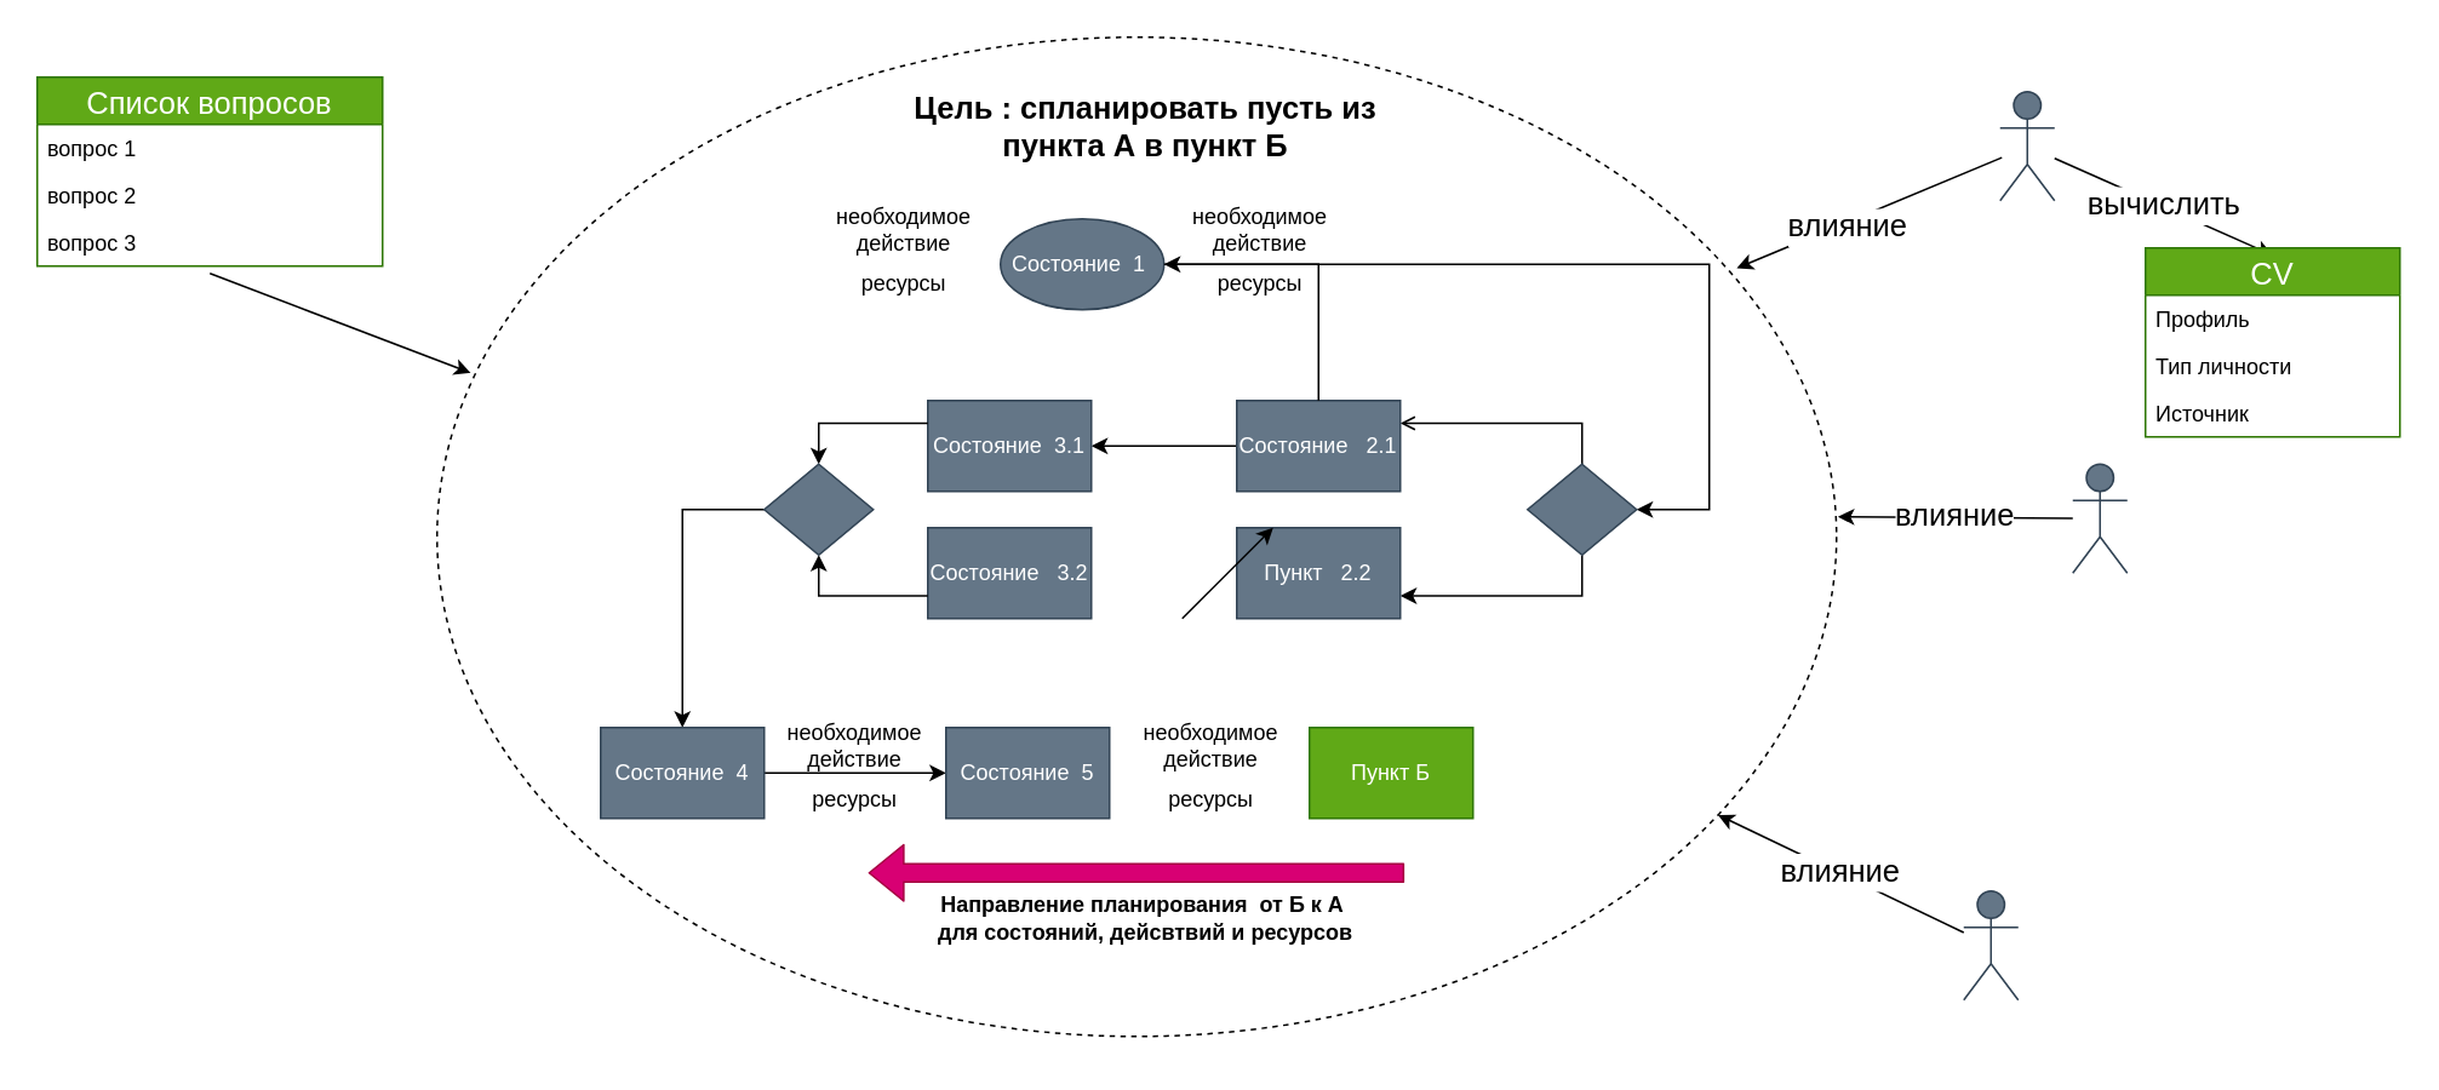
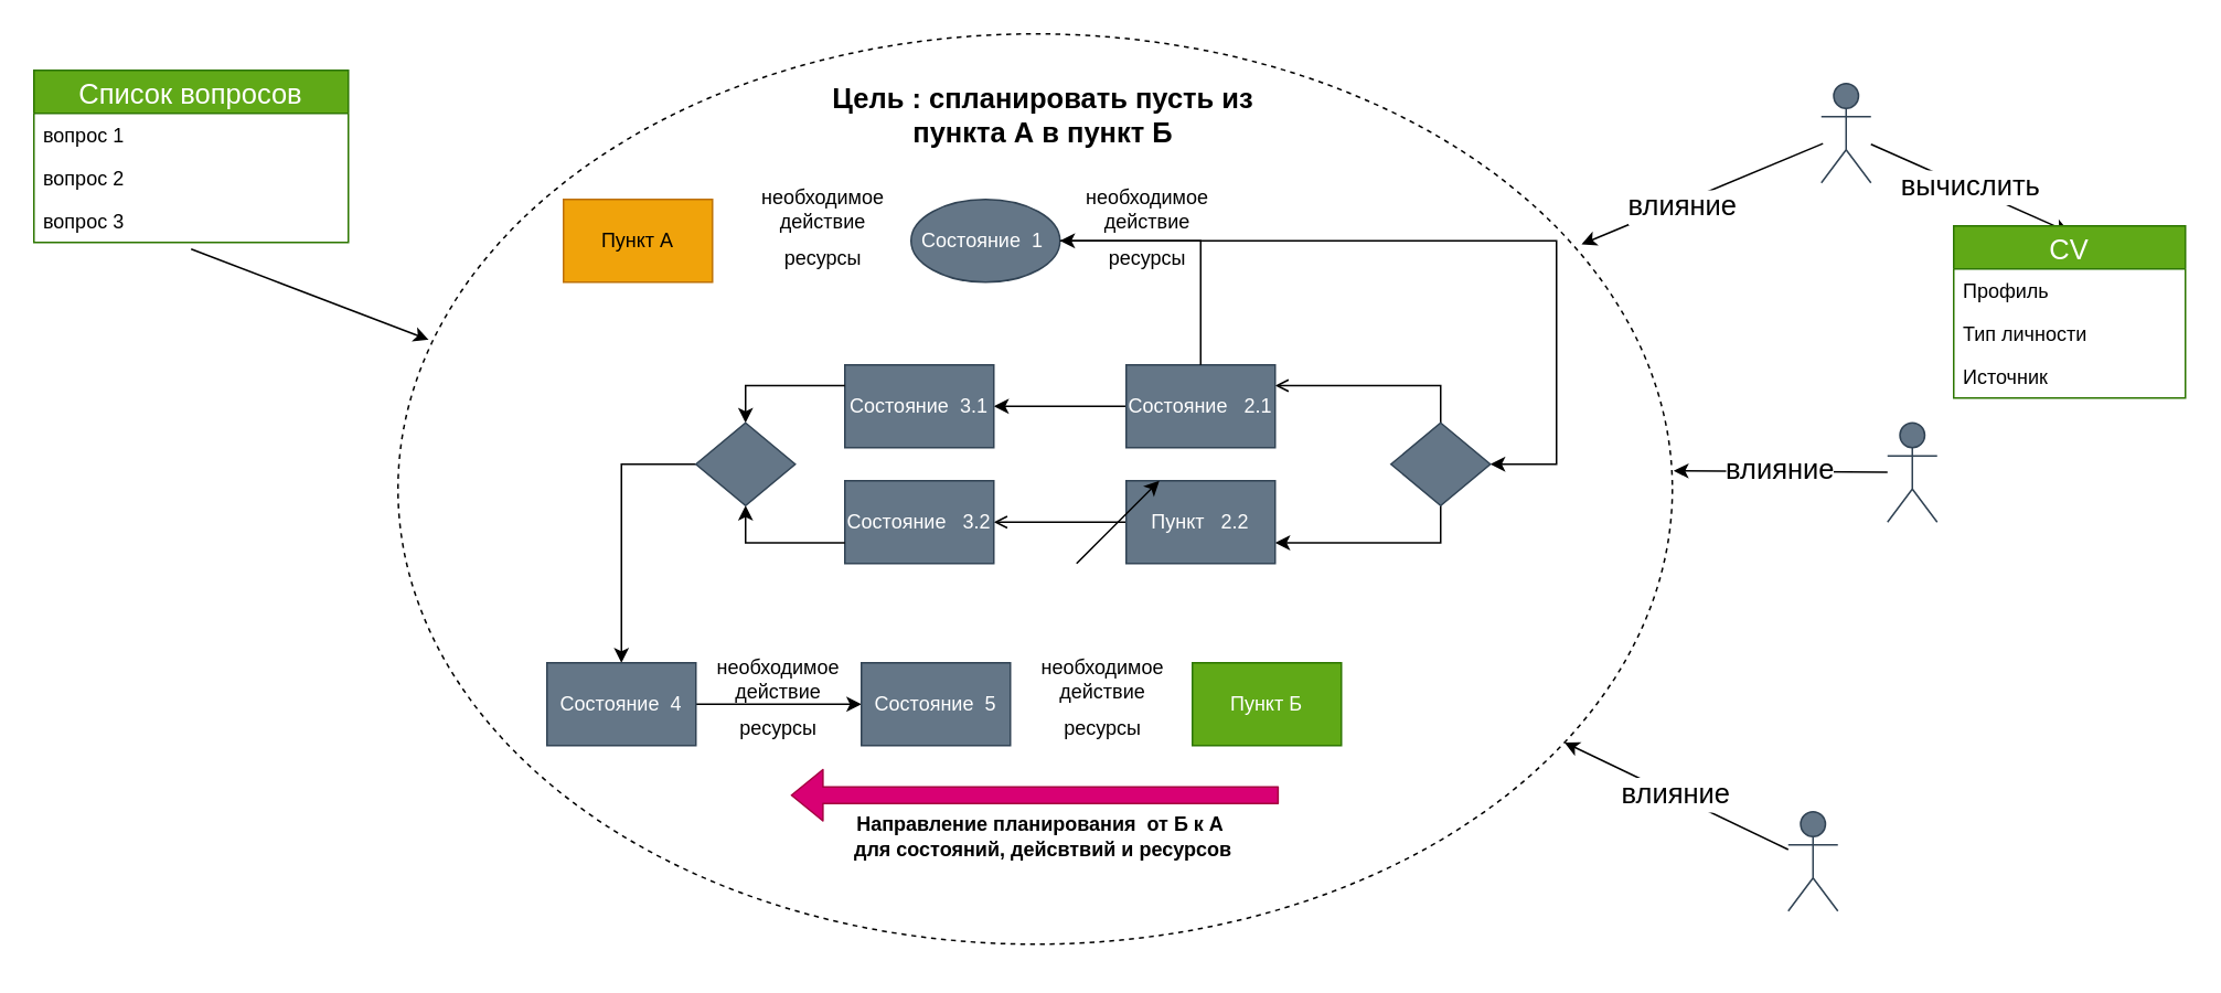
  <mxCell id="0" />
  <mxCell id="1" parent="0" />
  <mxCell id="2" value="" style="ellipse;whiteSpace=wrap;html=1;align=center;dashed=1;" vertex="1" parent="1"><mxGeometry x="240" y="20" width="770" height="550" as="geometry" /></mxCell>
  <mxCell id="3" value="Цель : спланировать пусть из пункта А в пункт Б" style="rounded=0;whiteSpace=wrap;html=1;strokeColor=none;align=center;fontStyle=1;fontSize=17;" vertex="1" parent="1"><mxGeometry x="475" y="60" width="310" height="20" as="geometry" /></mxCell>
+ <mxCell id="4" value="Пункт А" style="rounded=0;whiteSpace=wrap;html=1;align=center;fillColor=#f0a30a;strokeColor=#BD7000;fontColor=#000000;" vertex="1" parent="1"><mxGeometry x="340" y="120" width="90" height="50" as="geometry" /></mxCell>
  <mxCell id="5" value="Пункт Б" style="rounded=0;whiteSpace=wrap;html=1;align=center;fillColor=#60a917;strokeColor=#2D7600;fontColor=#ffffff;" vertex="1" parent="1"><mxGeometry x="720" y="400" width="90" height="50" as="geometry" /></mxCell>
  <mxCell id="6" style="edgeStyle=orthogonalEdgeStyle;rounded=0;orthogonalLoop=1;jettySize=auto;html=1;entryX=1;entryY=0.5;entryDx=0;entryDy=0;startArrow=classic;startFill=1;endArrow=none;endFill=0;" edge="1" parent="1" source="7" target="9"><mxGeometry relative="1" as="geometry" /></mxCell>
  <mxCell id="7" value="Состояние&amp;nbsp; 5" style="rounded=0;whiteSpace=wrap;html=1;align=center;fillColor=#647687;strokeColor=#314354;fontColor=#ffffff;" vertex="1" parent="1"><mxGeometry x="520" y="400" width="90" height="50" as="geometry" /></mxCell>
  <mxCell id="8" style="edgeStyle=orthogonalEdgeStyle;rounded=0;orthogonalLoop=1;jettySize=auto;html=1;entryX=0;entryY=0.5;entryDx=0;entryDy=0;startArrow=classic;startFill=1;endArrow=none;endFill=0;" edge="1" parent="1" source="9" target="24"><mxGeometry relative="1" as="geometry" /></mxCell>
  <mxCell id="9" value="Состояние&amp;nbsp; 4" style="rounded=0;whiteSpace=wrap;html=1;align=center;fillColor=#647687;strokeColor=#314354;fontColor=#ffffff;" vertex="1" parent="1"><mxGeometry x="330" y="400" width="90" height="50" as="geometry" /></mxCell>
  <mxCell id="10" value="" style="edgeStyle=orthogonalEdgeStyle;rounded=0;orthogonalLoop=1;jettySize=auto;html=1;endArrow=none;endFill=0;startArrow=classic;startFill=1;" edge="1" parent="1" source="11" target="13"><mxGeometry relative="1" as="geometry" /></mxCell>
  <mxCell id="11" value="Состояние&amp;nbsp;&amp;nbsp;3.1" style="rounded=0;whiteSpace=wrap;html=1;align=center;fillColor=#647687;strokeColor=#314354;fontColor=#ffffff;" vertex="1" parent="1"><mxGeometry x="510" y="220" width="90" height="50" as="geometry" /></mxCell>
  <mxCell id="12" style="edgeStyle=orthogonalEdgeStyle;rounded=0;orthogonalLoop=1;jettySize=auto;html=1;entryX=0.5;entryY=0;entryDx=0;entryDy=0;exitX=1;exitY=0.25;exitDx=0;exitDy=0;endArrow=none;endFill=0;startArrow=open;startFill=0;" edge="1" parent="1" source="13" target="21"><mxGeometry relative="1" as="geometry"><Array as="points"><mxPoint x="870" y="233" /></Array></mxGeometry></mxCell>
  <mxCell id="13" value="Состояние&amp;nbsp;&amp;nbsp;&amp;nbsp;2.1" style="rounded=0;whiteSpace=wrap;html=1;align=center;fillColor=#647687;strokeColor=#314354;fontColor=#ffffff;" vertex="1" parent="1"><mxGeometry x="680" y="220" width="90" height="50" as="geometry" /></mxCell>
  <mxCell id="14" style="edgeStyle=orthogonalEdgeStyle;rounded=0;orthogonalLoop=1;jettySize=auto;html=1;endArrow=none;endFill=0;startArrow=classic;startFill=1;" edge="1" parent="1" source="15" target="13"><mxGeometry relative="1" as="geometry" /></mxCell>
  <mxCell id="15" value="Состояние&amp;nbsp; 1&amp;nbsp;" style="ellipse;whiteSpace=wrap;html=1;align=center;fillColor=#647687;strokeColor=#314354;fontColor=#ffffff;" vertex="1" parent="1"><mxGeometry x="550" y="120" width="90" height="50" as="geometry" /></mxCell>
+ <mxCell id="16" value="" style="edgeStyle=orthogonalEdgeStyle;rounded=0;orthogonalLoop=1;jettySize=auto;html=1;endArrow=none;endFill=0;startArrow=open;startFill=0;" edge="1" parent="1" source="17" target="19"><mxGeometry relative="1" as="geometry" /></mxCell>
  <mxCell id="17" value="Состояние&amp;nbsp;&amp;nbsp;&amp;nbsp;3.2" style="rounded=0;whiteSpace=wrap;html=1;align=center;fillColor=#647687;strokeColor=#314354;fontColor=#ffffff;" vertex="1" parent="1"><mxGeometry x="510" y="290" width="90" height="50" as="geometry" /></mxCell>
  <mxCell id="18" style="edgeStyle=orthogonalEdgeStyle;rounded=0;orthogonalLoop=1;jettySize=auto;html=1;entryX=0.5;entryY=1;entryDx=0;entryDy=0;exitX=1;exitY=0.75;exitDx=0;exitDy=0;endArrow=none;endFill=0;startArrow=classic;startFill=1;" edge="1" parent="1" source="19" target="21"><mxGeometry relative="1" as="geometry"><Array as="points"><mxPoint x="870" y="328" /></Array></mxGeometry></mxCell>
  <mxCell id="19" value="Пункт&amp;nbsp;&amp;nbsp;&amp;nbsp;2.2" style="rounded=0;whiteSpace=wrap;html=1;align=center;fillColor=#647687;strokeColor=#314354;fontColor=#ffffff;" vertex="1" parent="1"><mxGeometry x="680" y="290" width="90" height="50" as="geometry" /></mxCell>
  <mxCell id="20" style="edgeStyle=orthogonalEdgeStyle;rounded=0;orthogonalLoop=1;jettySize=auto;html=1;entryX=1;entryY=0.5;entryDx=0;entryDy=0;endArrow=none;endFill=0;startArrow=classic;startFill=1;" edge="1" parent="1" source="21" target="15"><mxGeometry relative="1" as="geometry"><Array as="points"><mxPoint x="940" y="280" /><mxPoint x="940" y="145" /></Array></mxGeometry></mxCell>
  <mxCell id="21" value="" style="rhombus;whiteSpace=wrap;html=1;align=center;fillColor=#647687;strokeColor=#314354;fontColor=#ffffff;" vertex="1" parent="1"><mxGeometry x="840" y="255" width="60" height="50" as="geometry" /></mxCell>
  <mxCell id="22" style="edgeStyle=orthogonalEdgeStyle;rounded=0;orthogonalLoop=1;jettySize=auto;html=1;entryX=0;entryY=0.25;entryDx=0;entryDy=0;exitX=0.5;exitY=0;exitDx=0;exitDy=0;endArrow=none;endFill=0;startArrow=classic;startFill=1;" edge="1" parent="1" source="24" target="11"><mxGeometry relative="1" as="geometry" /></mxCell>
  <mxCell id="23" style="edgeStyle=orthogonalEdgeStyle;rounded=0;orthogonalLoop=1;jettySize=auto;html=1;entryX=0;entryY=0.75;entryDx=0;entryDy=0;startArrow=classic;startFill=1;endArrow=none;endFill=0;exitX=0.5;exitY=1;exitDx=0;exitDy=0;" edge="1" parent="1" source="24" target="17"><mxGeometry relative="1" as="geometry" /></mxCell>
  <mxCell id="24" value="" style="rhombus;whiteSpace=wrap;html=1;align=center;fillColor=#647687;strokeColor=#314354;fontColor=#ffffff;" vertex="1" parent="1"><mxGeometry x="420" y="255" width="60" height="50" as="geometry" /></mxCell>
  <mxCell id="25" value="" style="shape=flexArrow;endArrow=classic;html=1;fillColor=#d80073;strokeColor=#A50040;" edge="1" parent="1"><mxGeometry width="50" height="50" relative="1" as="geometry"><mxPoint x="772.25" y="480" as="sourcePoint" /><mxPoint x="477.25" y="480" as="targetPoint" /></mxGeometry></mxCell>
  <mxCell id="26" value="Направление планирования&amp;nbsp; от Б к А&amp;nbsp;&lt;br&gt;для состояний, дейсвтвий и ресурсов" style="text;html=1;strokeColor=none;fillColor=none;align=center;verticalAlign=middle;whiteSpace=wrap;rounded=0;fontStyle=1" vertex="1" parent="1"><mxGeometry x="497.25" y="490" width="265.5" height="30" as="geometry" /></mxCell>
  <mxCell id="27" value="необходимое действие" style="text;html=1;strokeColor=none;fillColor=none;align=center;verticalAlign=middle;whiteSpace=wrap;rounded=0;" vertex="1" parent="1"><mxGeometry x="645.5" y="400" width="40" height="20" as="geometry" /></mxCell>
  <mxCell id="28" value="необходимое действие" style="text;html=1;strokeColor=none;fillColor=none;align=center;verticalAlign=middle;whiteSpace=wrap;rounded=0;" vertex="1" parent="1"><mxGeometry x="450" y="400" width="40" height="20" as="geometry" /></mxCell>
  <mxCell id="29" value="ресурсы" style="text;html=1;strokeColor=none;fillColor=none;align=center;verticalAlign=middle;whiteSpace=wrap;rounded=0;" vertex="1" parent="1"><mxGeometry x="645.5" y="430" width="40" height="20" as="geometry" /></mxCell>
  <mxCell id="30" value="ресурсы" style="text;html=1;strokeColor=none;fillColor=none;align=center;verticalAlign=middle;whiteSpace=wrap;rounded=0;" vertex="1" parent="1"><mxGeometry x="450" y="430" width="40" height="20" as="geometry" /></mxCell>
  <mxCell id="31" value="необходимое действие" style="text;html=1;strokeColor=none;fillColor=none;align=center;verticalAlign=middle;whiteSpace=wrap;rounded=0;" vertex="1" parent="1"><mxGeometry x="672.75" y="116" width="40" height="20" as="geometry" /></mxCell>
  <mxCell id="32" value="необходимое действие" style="text;html=1;strokeColor=none;fillColor=none;align=center;verticalAlign=middle;whiteSpace=wrap;rounded=0;" vertex="1" parent="1"><mxGeometry x="477.25" y="116" width="40" height="20" as="geometry" /></mxCell>
  <mxCell id="33" value="ресурсы" style="text;html=1;strokeColor=none;fillColor=none;align=center;verticalAlign=middle;whiteSpace=wrap;rounded=0;" vertex="1" parent="1"><mxGeometry x="672.75" y="146" width="40" height="20" as="geometry" /></mxCell>
  <mxCell id="34" value="ресурсы" style="text;html=1;strokeColor=none;fillColor=none;align=center;verticalAlign=middle;whiteSpace=wrap;rounded=0;" vertex="1" parent="1"><mxGeometry x="477.25" y="146" width="40" height="20" as="geometry" /></mxCell>
  <mxCell id="35" value="вычислить" style="edgeStyle=none;rounded=0;orthogonalLoop=1;jettySize=auto;html=1;fontSize=17;startArrow=none;startFill=0;endArrow=classic;endFill=1;" edge="1" parent="1" source="36"><mxGeometry relative="1" as="geometry"><mxPoint x="1250" y="140" as="targetPoint" /></mxGeometry></mxCell>
  <mxCell id="36" value="Внешний&lt;br&gt;&amp;nbsp;стейкхолдер 1" style="shape=umlActor;verticalLabelPosition=bottom;verticalAlign=top;html=1;outlineConnect=0;fontSize=17;fillColor=#647687;strokeColor=#314354;fontColor=#ffffff;" vertex="1" parent="1"><mxGeometry x="1100" width="30" height="60" as="geometry" y="50" /></mxCell>
  <mxCell id="37" value="влияние" style="rounded=0;orthogonalLoop=1;jettySize=auto;html=1;entryX=1.001;entryY=0.48;entryDx=0;entryDy=0;entryPerimeter=0;fontSize=17;startArrow=none;startFill=0;endArrow=classic;endFill=1;" edge="1" parent="1" source="38" target="2"><mxGeometry relative="1" as="geometry" /></mxCell>
  <mxCell id="38" value="Внешний&amp;nbsp;&lt;br&gt;&amp;nbsp;стейкхолдер 2" style="shape=umlActor;verticalLabelPosition=bottom;verticalAlign=top;html=1;outlineConnect=0;fontSize=17;fillColor=#647687;strokeColor=#314354;fontColor=#ffffff;" vertex="1" parent="1"><mxGeometry x="1140" y="255" width="30" height="60" as="geometry" /></mxCell>
  <mxCell id="39" value="влияние" style="rounded=0;orthogonalLoop=1;jettySize=auto;html=1;fontSize=17;startArrow=none;startFill=0;endArrow=classic;endFill=1;" edge="1" parent="1" source="40" target="2"><mxGeometry relative="1" as="geometry" /></mxCell>
  <mxCell id="40" value="Внешний&amp;nbsp;&lt;br&gt;&amp;nbsp;стейкхолдер N" style="shape=umlActor;verticalLabelPosition=bottom;verticalAlign=top;html=1;outlineConnect=0;fontSize=17;fillColor=#647687;strokeColor=#314354;fontColor=#ffffff;" vertex="1" parent="1"><mxGeometry x="1080" y="490" width="30" height="60" as="geometry" /></mxCell>
  <mxCell id="41" value="" style="endArrow=classic;html=1;fontSize=17;" edge="1" parent="1"><mxGeometry width="50" height="50" relative="1" as="geometry"><mxPoint x="650" y="340" as="sourcePoint" /><mxPoint x="700" y="290" as="targetPoint" /></mxGeometry></mxCell>
  <mxCell id="42" value="" style="endArrow=classic;html=1;fontSize=17;" edge="1" parent="1"><mxGeometry width="50" height="50" relative="1" as="geometry"><mxPoint x="1101" y="86.262" as="sourcePoint" /><mxPoint x="955.139" y="147.155" as="targetPoint" /></mxGeometry></mxCell>
  <mxCell id="43" value="влияние" style="edgeLabel;html=1;align=center;verticalAlign=middle;resizable=0;points=[];fontSize=17;" vertex="1" connectable="0" parent="42"><mxGeometry x="0.185" y="2" relative="1" as="geometry"><mxPoint as="offset" /></mxGeometry></mxCell>
  <mxCell id="44" value="CV" style="swimlane;fontStyle=0;childLayout=stackLayout;horizontal=1;startSize=26;fillColor=#60a917;horizontalStack=0;resizeParent=1;resizeParentMax=0;resizeLast=0;collapsible=1;marginBottom=0;fontSize=17;align=center;strokeColor=#2D7600;fontColor=#ffffff;" vertex="1" parent="1"><mxGeometry x="1180" y="136" width="140" height="104" as="geometry" /></mxCell>
  <mxCell id="45" value="Профиль" style="text;strokeColor=none;fillColor=none;align=left;verticalAlign=top;spacingLeft=4;spacingRight=4;overflow=hidden;rotatable=0;points=[[0,0.5],[1,0.5]];portConstraint=eastwest;" vertex="1" parent="44"><mxGeometry y="26" width="140" height="26" as="geometry" /></mxCell>
  <mxCell id="46" value="Тип личности" style="text;strokeColor=none;fillColor=none;align=left;verticalAlign=top;spacingLeft=4;spacingRight=4;overflow=hidden;rotatable=0;points=[[0,0.5],[1,0.5]];portConstraint=eastwest;" vertex="1" parent="44"><mxGeometry y="52" width="140" height="26" as="geometry" /></mxCell>
  <mxCell id="47" value="Источник" style="text;strokeColor=none;fillColor=none;align=left;verticalAlign=top;spacingLeft=4;spacingRight=4;overflow=hidden;rotatable=0;points=[[0,0.5],[1,0.5]];portConstraint=eastwest;" vertex="1" parent="44"><mxGeometry y="78" width="140" height="26" as="geometry" /></mxCell>
  <mxCell id="48" value="Список вопросов" style="swimlane;fontStyle=0;childLayout=stackLayout;horizontal=1;startSize=26;fillColor=#60a917;horizontalStack=0;resizeParent=1;resizeParentMax=0;resizeLast=0;collapsible=1;marginBottom=0;fontSize=17;align=center;strokeColor=#2D7600;fontColor=#ffffff;" vertex="1" parent="1"><mxGeometry x="20" y="42" width="190" height="104" as="geometry" /></mxCell>
  <mxCell id="49" value="вопрос 1" style="text;strokeColor=none;fillColor=none;align=left;verticalAlign=top;spacingLeft=4;spacingRight=4;overflow=hidden;rotatable=0;points=[[0,0.5],[1,0.5]];portConstraint=eastwest;" vertex="1" parent="48"><mxGeometry y="26" width="190" height="26" as="geometry" /></mxCell>
  <mxCell id="50" value="вопрос 2" style="text;strokeColor=none;fillColor=none;align=left;verticalAlign=top;spacingLeft=4;spacingRight=4;overflow=hidden;rotatable=0;points=[[0,0.5],[1,0.5]];portConstraint=eastwest;" vertex="1" parent="48"><mxGeometry y="52" width="190" height="26" as="geometry" /></mxCell>
  <mxCell id="51" value="вопрос 3" style="text;strokeColor=none;fillColor=none;align=left;verticalAlign=top;spacingLeft=4;spacingRight=4;overflow=hidden;rotatable=0;points=[[0,0.5],[1,0.5]];portConstraint=eastwest;" vertex="1" parent="48"><mxGeometry y="78" width="190" height="26" as="geometry" /></mxCell>
  <mxCell id="52" style="edgeStyle=none;rounded=0;orthogonalLoop=1;jettySize=auto;html=1;entryX=0.024;entryY=0.336;entryDx=0;entryDy=0;entryPerimeter=0;fontSize=17;startArrow=none;startFill=0;endArrow=classic;endFill=1;" edge="1" parent="1" target="2"><mxGeometry relative="1" as="geometry"><mxPoint x="115" y="150" as="sourcePoint" /></mxGeometry></mxCell>
